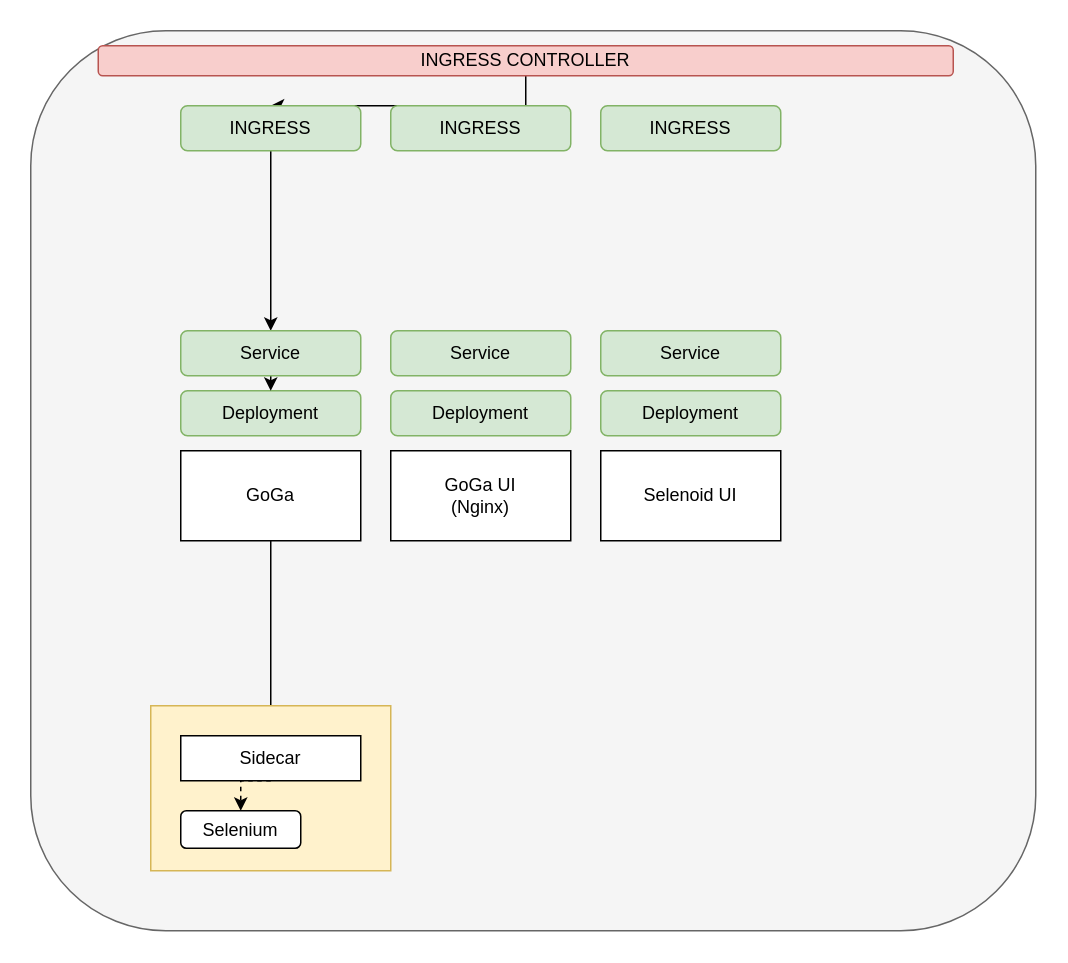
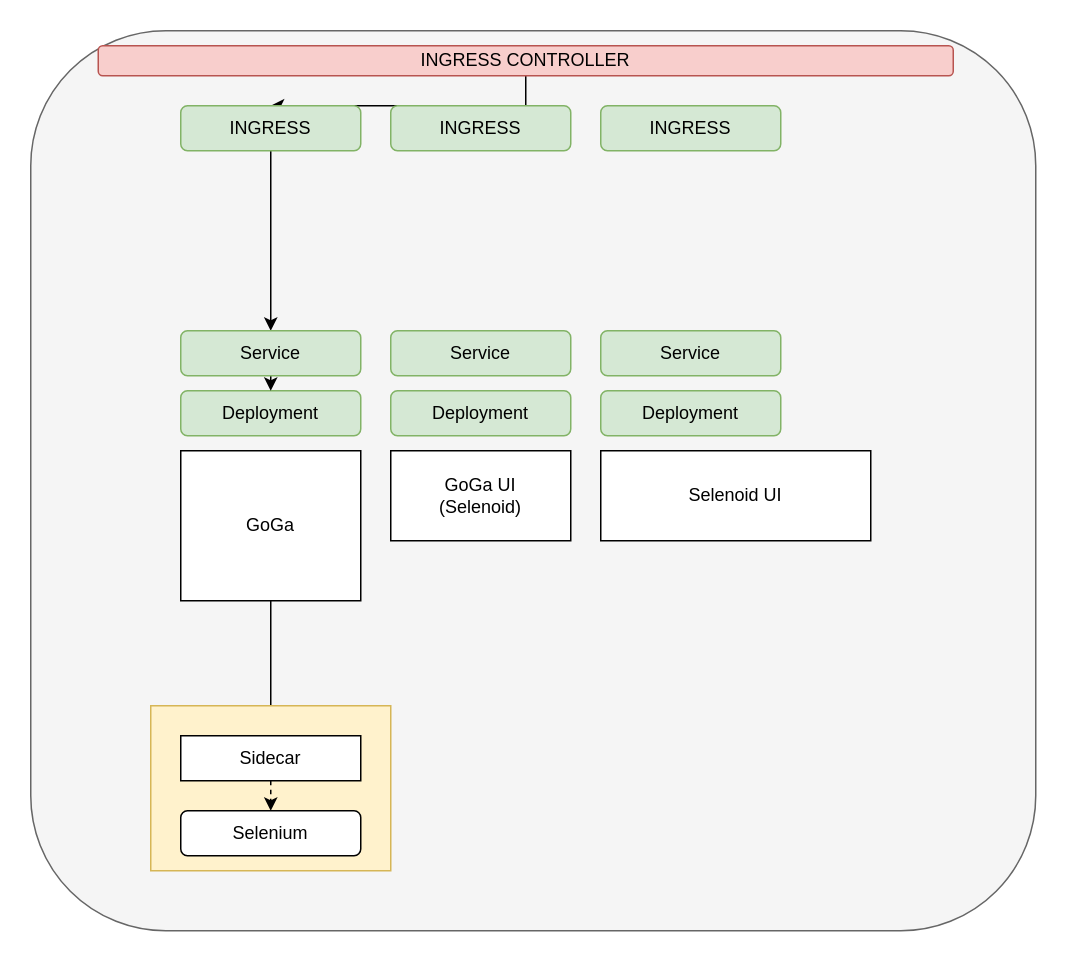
  <mxCell id="0" />
  <mxCell id="1" parent="0" />
  <mxCell id="2" value="" style="rounded=1;whiteSpace=wrap;html=1;fillColor=#f5f5f5;fontColor=#333333;strokeColor=#666666;" vertex="1" parent="1"><mxGeometry x="20" y="20" width="670" height="600" as="geometry" /></mxCell>
- <mxCell id="3" value="GoGa" style="rounded=0;whiteSpace=wrap;html=1;" parent="1" vertex="1"><mxGeometry x="120" y="300" width="120" height="60" as="geometry" /></mxCell>
- <mxCell id="4" value="GoGa UI&lt;br&gt;(Nginx)" style="rounded=0;whiteSpace=wrap;html=1;" vertex="1" parent="1"><mxGeometry x="260" y="300" width="120" height="60" as="geometry" /></mxCell>
- <mxCell id="5" value="Selenoid UI" style="rounded=0;whiteSpace=wrap;html=1;" vertex="1" parent="1"><mxGeometry x="400" y="300" width="120" height="60" as="geometry" /></mxCell>
+ <mxCell id="3" value="GoGa" style="rounded=0;whiteSpace=wrap;html=1;" parent="1" vertex="1"><mxGeometry x="120" y="300" width="120" height="100" as="geometry" /></mxCell>
+ <mxCell id="4" value="GoGa UI&lt;br&gt;(Selenoid)" style="rounded=0;whiteSpace=wrap;html=1;" vertex="1" parent="1"><mxGeometry x="260" y="300" width="120" height="60" as="geometry" /></mxCell>
+ <mxCell id="5" value="Selenoid UI" style="rounded=0;whiteSpace=wrap;html=1;" vertex="1" parent="1"><mxGeometry x="400" y="300" width="180" height="60" as="geometry" /></mxCell>
  <mxCell id="6" style="edgeStyle=orthogonalEdgeStyle;rounded=0;orthogonalLoop=1;jettySize=auto;html=1;exitX=0.5;exitY=1;exitDx=0;exitDy=0;entryX=0.5;entryY=0;entryDx=0;entryDy=0;" edge="1" parent="1" source="7" target="9"><mxGeometry relative="1" as="geometry" /></mxCell>
  <mxCell id="7" value="INGRESS CONTROLLER" style="rounded=1;whiteSpace=wrap;html=1;fillColor=#f8cecc;strokeColor=#b85450;" vertex="1" parent="1"><mxGeometry x="65" y="30" width="570" height="20" as="geometry" /></mxCell>
  <mxCell id="8" style="edgeStyle=orthogonalEdgeStyle;rounded=0;orthogonalLoop=1;jettySize=auto;html=1;exitX=0.5;exitY=1;exitDx=0;exitDy=0;entryX=0.5;entryY=0;entryDx=0;entryDy=0;" edge="1" parent="1" source="9" target="15"><mxGeometry relative="1" as="geometry" /></mxCell>
  <mxCell id="9" value="INGRESS" style="rounded=1;whiteSpace=wrap;html=1;fillColor=#d5e8d4;strokeColor=#82b366;" vertex="1" parent="1"><mxGeometry x="120" y="70" width="120" height="30" as="geometry" /></mxCell>
  <mxCell id="10" value="INGRESS" style="rounded=1;whiteSpace=wrap;html=1;fillColor=#d5e8d4;strokeColor=#82b366;" vertex="1" parent="1"><mxGeometry x="260" y="70" width="120" height="30" as="geometry" /></mxCell>
  <mxCell id="11" value="INGRESS" style="rounded=1;whiteSpace=wrap;html=1;fillColor=#d5e8d4;strokeColor=#82b366;" vertex="1" parent="1"><mxGeometry x="400" y="70" width="120" height="30" as="geometry" /></mxCell>
  <mxCell id="12" value="Deployment" style="rounded=1;whiteSpace=wrap;html=1;fillColor=#d5e8d4;strokeColor=#82b366;" vertex="1" parent="1"><mxGeometry x="120" y="260" width="120" height="30" as="geometry" /></mxCell>
  <mxCell id="13" style="edgeStyle=orthogonalEdgeStyle;rounded=0;orthogonalLoop=1;jettySize=auto;html=1;exitX=0.5;exitY=1;exitDx=0;exitDy=0;entryX=0.5;entryY=0;entryDx=0;entryDy=0;" edge="1" parent="1" source="3" target="23"><mxGeometry relative="1" as="geometry"><mxPoint x="130" y="400" as="sourcePoint" /></mxGeometry></mxCell>
  <mxCell id="14" style="edgeStyle=orthogonalEdgeStyle;rounded=0;orthogonalLoop=1;jettySize=auto;html=1;exitX=0.5;exitY=1;exitDx=0;exitDy=0;entryX=0.5;entryY=0;entryDx=0;entryDy=0;" edge="1" parent="1" source="15" target="12"><mxGeometry relative="1" as="geometry" /></mxCell>
  <mxCell id="15" value="Service" style="rounded=1;whiteSpace=wrap;html=1;fillColor=#d5e8d4;strokeColor=#82b366;" vertex="1" parent="1"><mxGeometry x="120" y="220" width="120" height="30" as="geometry" /></mxCell>
  <mxCell id="16" value="" style="rounded=0;whiteSpace=wrap;html=1;fillColor=#fff2cc;strokeColor=#d6b656;" vertex="1" parent="1"><mxGeometry x="100" y="470" width="160" height="110" as="geometry" /></mxCell>
  <mxCell id="17" value="Deployment" style="rounded=1;whiteSpace=wrap;html=1;fillColor=#d5e8d4;strokeColor=#82b366;" vertex="1" parent="1"><mxGeometry x="260" y="260" width="120" height="30" as="geometry" /></mxCell>
  <mxCell id="18" value="Service" style="rounded=1;whiteSpace=wrap;html=1;fillColor=#d5e8d4;strokeColor=#82b366;" vertex="1" parent="1"><mxGeometry x="260" y="220" width="120" height="30" as="geometry" /></mxCell>
  <mxCell id="19" value="Deployment" style="rounded=1;whiteSpace=wrap;html=1;fillColor=#d5e8d4;strokeColor=#82b366;" vertex="1" parent="1"><mxGeometry x="400" y="260" width="120" height="30" as="geometry" /></mxCell>
  <mxCell id="20" value="Service" style="rounded=1;whiteSpace=wrap;html=1;fillColor=#d5e8d4;strokeColor=#82b366;" vertex="1" parent="1"><mxGeometry x="400" y="220" width="120" height="30" as="geometry" /></mxCell>
- <mxCell id="21" value="Selenium" style="rounded=1;whiteSpace=wrap;html=1;" vertex="1" parent="1"><mxGeometry x="120" y="540" width="80" height="25" as="geometry" /></mxCell>
+ <mxCell id="21" value="Selenium" style="rounded=1;whiteSpace=wrap;html=1;" vertex="1" parent="1"><mxGeometry x="120" y="540" width="120" height="30" as="geometry" /></mxCell>
  <mxCell id="22" style="edgeStyle=orthogonalEdgeStyle;rounded=0;orthogonalLoop=1;jettySize=auto;html=1;exitX=0.5;exitY=1;exitDx=0;exitDy=0;entryX=0.5;entryY=0;entryDx=0;entryDy=0;dashed=1;" edge="1" parent="1" source="23" target="21"><mxGeometry relative="1" as="geometry" /></mxCell>
  <mxCell id="23" value="Sidecar" style="whiteSpace=wrap;html=1;rounded=0;" vertex="1" parent="1"><mxGeometry x="120" y="490" width="120" height="30" as="geometry" /></mxCell>
